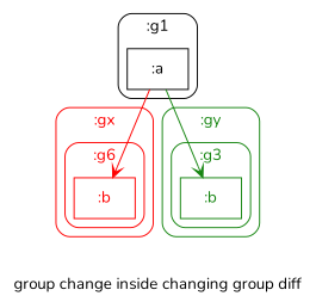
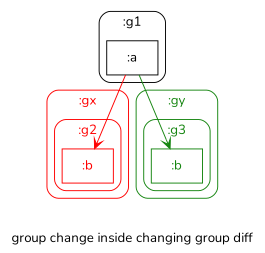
  digraph {
    bgcolor="#ffffff"
    fontcolor="#000000"
    fontname=Nunito
    label="group change inside changing group diff"
    node [fontname=Nunito shape=rectangle]
    edge [arrowhead=vee fontname=Nunito]
    n1 [color="#ff0000" fontcolor="#ff0000" label=":b"]
    n2 [color="#000000" fontcolor="#000000" label=":a"]
    n3 [color="#158510" fontcolor="#158510" label=":b"]
    subgraph cluster_1 {
      color="#ff0000"
      fontcolor="#ff0000"
      label=":gx"
      style=rounded
      subgraph cluster_2 {
        color="#ff0000"
        fontcolor="#ff0000"
-       label=":g6"
+       label=":g2"
        style=rounded
        n1
      }
    }
    subgraph cluster_3 {
      color="#000000"
      label=":g1"
      style=rounded
      n2
    }
    subgraph cluster_4 {
      color="#158510"
      fontcolor="#158510"
      label=":gy"
      style=rounded
      subgraph cluster_5 {
        color="#158510"
        fontcolor="#158510"
        label=":g3"
        style=rounded
        n3
      }
    }
    n2 -> n1 [color="#ff0000"]
    n2 -> n3 [color="#158510"]
  }
